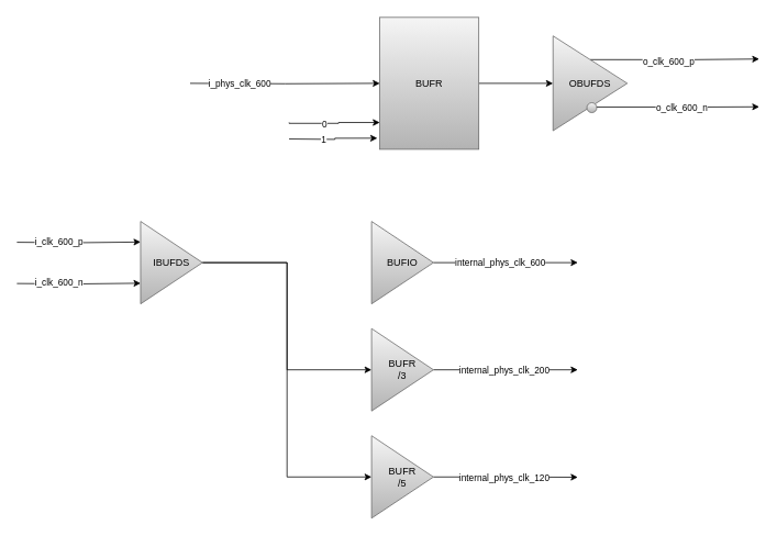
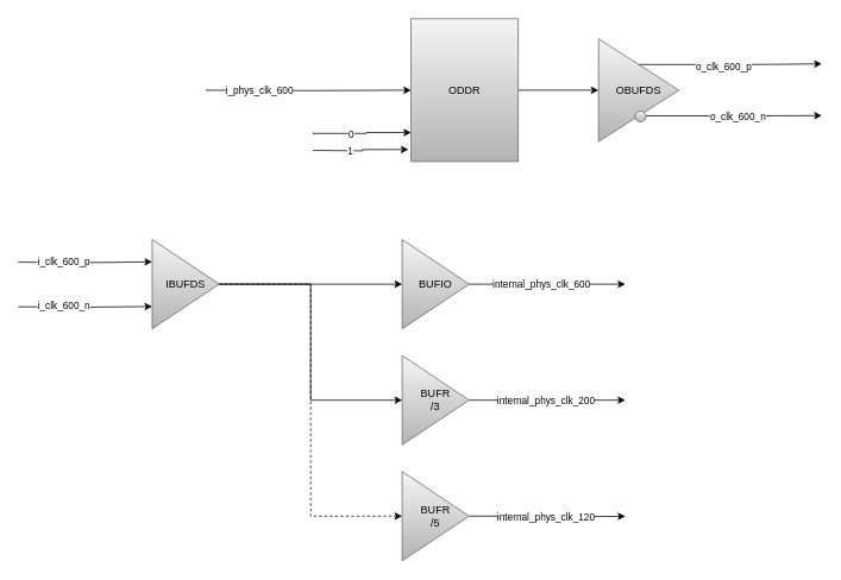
  <mxCell id="0" />
  <mxCell id="1" parent="0" />
  <mxCell id="2" style="edgeStyle=orthogonalEdgeStyle;rounded=0;orthogonalLoop=1;jettySize=auto;html=1;" parent="1" source="7" target="12" edge="1"><mxGeometry relative="1" as="geometry" /></mxCell>
  <mxCell id="3" style="edgeStyle=orthogonalEdgeStyle;rounded=0;orthogonalLoop=1;jettySize=auto;html=1;" parent="1" target="7" edge="1"><mxGeometry relative="1" as="geometry"><mxPoint x="230" y="100.5" as="sourcePoint" /></mxGeometry></mxCell>
  <mxCell id="4" value="i_phys_clk_600" style="edgeLabel;html=1;align=center;verticalAlign=middle;resizable=0;points=[];" parent="3" vertex="1" connectable="0"><mxGeometry x="-0.427" y="-3" relative="1" as="geometry"><mxPoint x="-6" y="-3" as="offset" /></mxGeometry></mxCell>
  <mxCell id="5" style="edgeStyle=orthogonalEdgeStyle;rounded=0;orthogonalLoop=1;jettySize=auto;html=1;entryX=-0.025;entryY=0.916;entryDx=0;entryDy=0;entryPerimeter=0;" parent="1" edge="1" target="7"><mxGeometry relative="1" as="geometry"><mxPoint x="460" y="129.5" as="targetPoint" /><mxPoint x="350" y="168" as="sourcePoint" /></mxGeometry></mxCell>
  <mxCell id="6" value="1" style="edgeLabel;html=1;align=center;verticalAlign=middle;resizable=0;points=[];" parent="5" vertex="1" connectable="0"><mxGeometry x="-0.332" relative="1" as="geometry"><mxPoint x="6" as="offset" /></mxGeometry></mxCell>
- <mxCell id="7" value="BUFR" style="rounded=0;whiteSpace=wrap;html=1;fillColor=#f5f5f5;gradientColor=#b3b3b3;strokeColor=#666666;" parent="1" vertex="1"><mxGeometry x="460" y="20.5" width="120" height="160" as="geometry" /></mxCell>
+ <mxCell id="7" value="ODDR" style="rounded=0;whiteSpace=wrap;html=1;fillColor=#f5f5f5;gradientColor=#b3b3b3;strokeColor=#666666;" parent="1" vertex="1"><mxGeometry x="460" y="20.5" width="120" height="160" as="geometry" /></mxCell>
  <mxCell id="8" style="edgeStyle=orthogonalEdgeStyle;rounded=0;orthogonalLoop=1;jettySize=auto;html=1;exitX=0.5;exitY=0;exitDx=0;exitDy=0;" parent="1" source="12" edge="1"><mxGeometry relative="1" as="geometry"><mxPoint x="920" y="71" as="targetPoint" /></mxGeometry></mxCell>
  <mxCell id="9" value="o_clk_600_p" style="edgeLabel;html=1;align=center;verticalAlign=middle;resizable=0;points=[];" parent="8" vertex="1" connectable="0"><mxGeometry x="-0.006" y="-3" relative="1" as="geometry"><mxPoint x="-7" as="offset" /></mxGeometry></mxCell>
  <mxCell id="10" style="edgeStyle=orthogonalEdgeStyle;rounded=0;orthogonalLoop=1;jettySize=auto;html=1;exitX=0.5;exitY=1;exitDx=0;exitDy=0;" parent="1" source="12" edge="1"><mxGeometry relative="1" as="geometry"><mxPoint x="920" y="129" as="targetPoint" /></mxGeometry></mxCell>
  <mxCell id="11" value="o_clk_600_n" style="edgeLabel;html=1;align=center;verticalAlign=middle;resizable=0;points=[];" parent="10" vertex="1" connectable="0"><mxGeometry x="-0.113" y="-1" relative="1" as="geometry"><mxPoint x="20" as="offset" /></mxGeometry></mxCell>
  <mxCell id="12" value="OBUFDS" style="triangle;whiteSpace=wrap;html=1;fillColor=#f5f5f5;gradientColor=#b3b3b3;strokeColor=#666666;" parent="1" vertex="1"><mxGeometry x="670" y="43" width="90" height="115" as="geometry" /></mxCell>
  <mxCell id="13" value="" style="ellipse;whiteSpace=wrap;html=1;aspect=fixed;fillColor=#f5f5f5;gradientColor=#b3b3b3;strokeColor=#666666;" parent="1" vertex="1"><mxGeometry x="711" y="124" width="12" height="12" as="geometry" /></mxCell>
  <mxCell id="14" style="edgeStyle=orthogonalEdgeStyle;rounded=0;orthogonalLoop=1;jettySize=auto;html=1;" parent="1" edge="1"><mxGeometry relative="1" as="geometry"><mxPoint x="460" y="148" as="targetPoint" /><mxPoint x="350" y="148" as="sourcePoint" /><Array as="points"><mxPoint x="410" y="149" /><mxPoint x="460" y="148" /></Array></mxGeometry></mxCell>
  <mxCell id="15" value="0" style="edgeLabel;html=1;align=center;verticalAlign=middle;resizable=0;points=[];" parent="14" vertex="1" connectable="0"><mxGeometry x="-0.403" y="-1" relative="1" as="geometry"><mxPoint x="10" as="offset" /></mxGeometry></mxCell>
  <mxCell id="16" style="edgeStyle=orthogonalEdgeStyle;rounded=0;orthogonalLoop=1;jettySize=auto;html=1;exitX=0;exitY=0.25;exitDx=0;exitDy=0;entryX=0;entryY=0.25;entryDx=0;entryDy=0;" parent="1" target="23" edge="1"><mxGeometry relative="1" as="geometry"><mxPoint x="20" y="293.333" as="sourcePoint" /></mxGeometry></mxCell>
  <mxCell id="17" value="i_clk_600_p" style="edgeLabel;html=1;align=center;verticalAlign=middle;resizable=0;points=[];" parent="16" vertex="1" connectable="0"><mxGeometry x="-0.337" y="1" relative="1" as="geometry"><mxPoint as="offset" /></mxGeometry></mxCell>
  <mxCell id="18" style="edgeStyle=orthogonalEdgeStyle;rounded=0;orthogonalLoop=1;jettySize=auto;html=1;exitX=0;exitY=0.75;exitDx=0;exitDy=0;entryX=0;entryY=0.75;entryDx=0;entryDy=0;" parent="1" target="23" edge="1"><mxGeometry relative="1" as="geometry"><mxPoint x="20" y="343.333" as="sourcePoint" /></mxGeometry></mxCell>
  <mxCell id="19" value="i_clk_600_n" style="edgeLabel;html=1;align=center;verticalAlign=middle;resizable=0;points=[];" parent="18" vertex="1" connectable="0"><mxGeometry x="-0.558" y="2" relative="1" as="geometry"><mxPoint x="17" as="offset" /></mxGeometry></mxCell>
+ <mxCell id="20" style="edgeStyle=orthogonalEdgeStyle;rounded=0;orthogonalLoop=1;jettySize=auto;html=1;" parent="1" source="23" target="26" edge="1"><mxGeometry relative="1" as="geometry" /></mxCell>
  <mxCell id="21" style="edgeStyle=orthogonalEdgeStyle;rounded=0;orthogonalLoop=1;jettySize=auto;html=1;entryX=0;entryY=0.5;entryDx=0;entryDy=0;" parent="1" source="23" target="29" edge="1"><mxGeometry relative="1" as="geometry" /></mxCell>
- <mxCell id="22" style="edgeStyle=orthogonalEdgeStyle;rounded=0;orthogonalLoop=1;jettySize=auto;html=1;entryX=0;entryY=0.5;entryDx=0;entryDy=0;" parent="1" source="23" target="32" edge="1"><mxGeometry relative="1" as="geometry" /></mxCell>
+ <mxCell id="22" style="edgeStyle=orthogonalEdgeStyle;rounded=0;orthogonalLoop=1;jettySize=auto;html=1;entryX=0;entryY=0.5;entryDx=0;entryDy=0;dashed=1;" parent="1" source="23" target="32" edge="1"><mxGeometry relative="1" as="geometry" /></mxCell>
  <mxCell id="23" value="IBUFDS" style="triangle;whiteSpace=wrap;html=1;rotation=0;fillColor=#f5f5f5;gradientColor=#b3b3b3;strokeColor=#666666;" parent="1" vertex="1"><mxGeometry x="170" y="268" width="75" height="100" as="geometry" /></mxCell>
  <mxCell id="24" style="edgeStyle=orthogonalEdgeStyle;rounded=0;orthogonalLoop=1;jettySize=auto;html=1;" parent="1" source="26" edge="1"><mxGeometry relative="1" as="geometry"><mxPoint x="700" y="318" as="targetPoint" /></mxGeometry></mxCell>
  <mxCell id="25" value="internal_phys_clk_600" style="edgeLabel;html=1;align=center;verticalAlign=middle;resizable=0;points=[];" parent="24" vertex="1" connectable="0"><mxGeometry x="-0.088" relative="1" as="geometry"><mxPoint as="offset" /></mxGeometry></mxCell>
  <mxCell id="26" value="BUFIO" style="triangle;whiteSpace=wrap;html=1;rotation=0;fillColor=#f5f5f5;gradientColor=#b3b3b3;strokeColor=#666666;" parent="1" vertex="1"><mxGeometry x="450" y="268" width="75" height="100" as="geometry" /></mxCell>
  <mxCell id="27" style="edgeStyle=orthogonalEdgeStyle;rounded=0;orthogonalLoop=1;jettySize=auto;html=1;" parent="1" source="29" edge="1"><mxGeometry relative="1" as="geometry"><mxPoint x="700" y="448" as="targetPoint" /></mxGeometry></mxCell>
  <mxCell id="28" value="internal_phys_clk_200" style="edgeLabel;html=1;align=center;verticalAlign=middle;resizable=0;points=[];" parent="27" vertex="1" connectable="0"><mxGeometry x="-0.335" relative="1" as="geometry"><mxPoint x="27" as="offset" /></mxGeometry></mxCell>
  <mxCell id="29" value="BUFR&lt;div&gt;/3&lt;/div&gt;" style="triangle;whiteSpace=wrap;html=1;rotation=0;fillColor=#f5f5f5;gradientColor=#b3b3b3;strokeColor=#666666;" parent="1" vertex="1"><mxGeometry x="450" y="398" width="75" height="100" as="geometry" /></mxCell>
  <mxCell id="30" style="edgeStyle=orthogonalEdgeStyle;rounded=0;orthogonalLoop=1;jettySize=auto;html=1;exitX=1;exitY=0.5;exitDx=0;exitDy=0;" parent="1" source="32" edge="1"><mxGeometry relative="1" as="geometry"><mxPoint x="700" y="578.333" as="targetPoint" /></mxGeometry></mxCell>
  <mxCell id="31" value="internal_phys_clk_120" style="edgeLabel;html=1;align=center;verticalAlign=middle;resizable=0;points=[];" parent="30" vertex="1" connectable="0"><mxGeometry x="-0.251" relative="1" as="geometry"><mxPoint x="19" as="offset" /></mxGeometry></mxCell>
  <mxCell id="32" value="BUFR&lt;div&gt;/5&lt;/div&gt;" style="triangle;whiteSpace=wrap;html=1;rotation=0;fillColor=#f5f5f5;gradientColor=#b3b3b3;strokeColor=#666666;" parent="1" vertex="1"><mxGeometry x="450" y="528" width="75" height="100" as="geometry" /></mxCell>
